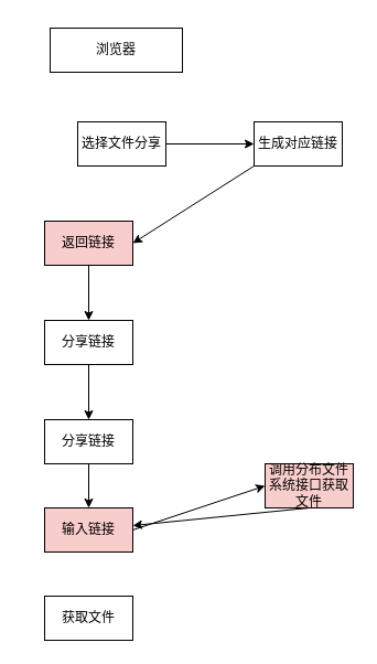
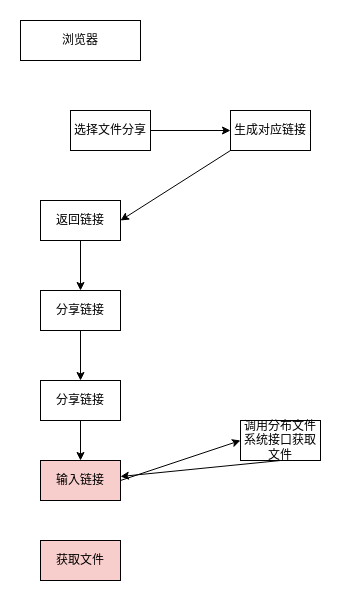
  <mxCell id="0" />
  <mxCell id="1" parent="0" />
- <mxCell id="2" value="浏览器" style="rounded=0;whiteSpace=wrap;html=1;" vertex="1" parent="1"><mxGeometry x="45" y="25" width="120" height="40" as="geometry" /></mxCell>
+ <mxCell id="2" value="浏览器" style="rounded=0;whiteSpace=wrap;html=1;" vertex="1" parent="1"><mxGeometry x="20" y="20" width="120" height="40" as="geometry" /></mxCell>
  <mxCell id="3" value="选择文件分享" style="rounded=0;whiteSpace=wrap;html=1;" vertex="1" parent="1"><mxGeometry x="70" y="110" width="80" height="40" as="geometry" /></mxCell>
  <mxCell id="4" value="" style="endArrow=classic;html=1;exitX=1;exitY=0.5;exitDx=0;exitDy=0;" edge="1" parent="1" source="3"><mxGeometry width="50" height="50" relative="1" as="geometry"><mxPoint x="180" y="200" as="sourcePoint" /><mxPoint x="230" y="130" as="targetPoint" /></mxGeometry></mxCell>
  <mxCell id="5" value="生成对应链接" style="rounded=0;whiteSpace=wrap;html=1;" vertex="1" parent="1"><mxGeometry x="230" y="110" width="80" height="40" as="geometry" /></mxCell>
  <mxCell id="6" value="" style="endArrow=classic;html=1;exitX=0;exitY=1;exitDx=0;exitDy=0;" edge="1" parent="1" source="5"><mxGeometry width="50" height="50" relative="1" as="geometry"><mxPoint x="180" y="190" as="sourcePoint" /><mxPoint x="120" y="220" as="targetPoint" /></mxGeometry></mxCell>
- <mxCell id="7" value="返回链接" style="rounded=0;whiteSpace=wrap;html=1;fillColor=#f8cecc;" vertex="1" parent="1"><mxGeometry x="40" y="200" width="80" height="40" as="geometry" /></mxCell>
+ <mxCell id="7" value="返回链接" style="rounded=0;whiteSpace=wrap;html=1;" vertex="1" parent="1"><mxGeometry x="40" y="200" width="80" height="40" as="geometry" /></mxCell>
  <mxCell id="8" value="" style="endArrow=classic;html=1;exitX=0.5;exitY=1;exitDx=0;exitDy=0;" edge="1" parent="1" source="7"><mxGeometry width="50" height="50" relative="1" as="geometry"><mxPoint x="180" y="240" as="sourcePoint" /><mxPoint x="80" y="290" as="targetPoint" /></mxGeometry></mxCell>
  <mxCell id="9" value="分享链接" style="rounded=0;whiteSpace=wrap;html=1;" vertex="1" parent="1"><mxGeometry x="40" y="290" width="80" height="40" as="geometry" /></mxCell>
  <mxCell id="10" value="分享链接" style="rounded=0;whiteSpace=wrap;html=1;" vertex="1" parent="1"><mxGeometry x="40" y="380" width="80" height="40" as="geometry" /></mxCell>
  <mxCell id="11" value="" style="endArrow=classic;html=1;exitX=0.5;exitY=1;exitDx=0;exitDy=0;entryX=0.5;entryY=0;entryDx=0;entryDy=0;" edge="1" parent="1" source="9" target="10"><mxGeometry width="50" height="50" relative="1" as="geometry"><mxPoint x="180" y="440" as="sourcePoint" /><mxPoint x="230" y="390" as="targetPoint" /></mxGeometry></mxCell>
  <mxCell id="12" value="输入链接" style="rounded=0;whiteSpace=wrap;html=1;fillColor=#f8cecc;" vertex="1" parent="1"><mxGeometry x="40" y="460" width="80" height="40" as="geometry" /></mxCell>
  <mxCell id="13" value="" style="endArrow=classic;html=1;exitX=0.5;exitY=1;exitDx=0;exitDy=0;entryX=0.5;entryY=0;entryDx=0;entryDy=0;" edge="1" parent="1" source="10" target="12"><mxGeometry width="50" height="50" relative="1" as="geometry"><mxPoint x="180" y="440" as="sourcePoint" /><mxPoint x="230" y="390" as="targetPoint" /></mxGeometry></mxCell>
  <mxCell id="14" value="" style="endArrow=classic;html=1;exitX=1;exitY=0.5;exitDx=0;exitDy=0;" edge="1" parent="1" source="12"><mxGeometry width="50" height="50" relative="1" as="geometry"><mxPoint x="180" y="440" as="sourcePoint" /><mxPoint x="240" y="440" as="targetPoint" /></mxGeometry></mxCell>
- <mxCell id="15" value="调用分布文件系统接口获取文件" style="rounded=0;whiteSpace=wrap;html=1;fillColor=#f8cecc;" vertex="1" parent="1"><mxGeometry x="240" y="420" width="80" height="40" as="geometry" /></mxCell>
+ <mxCell id="15" value="调用分布文件系统接口获取文件" style="rounded=0;whiteSpace=wrap;html=1;" vertex="1" parent="1"><mxGeometry x="240" y="420" width="80" height="40" as="geometry" /></mxCell>
  <mxCell id="16" value="" style="endArrow=classic;html=1;exitX=0.5;exitY=1;exitDx=0;exitDy=0;" edge="1" parent="1" source="15" target="12"><mxGeometry width="50" height="50" relative="1" as="geometry"><mxPoint x="210" y="550" as="sourcePoint" /><mxPoint x="260" y="500" as="targetPoint" /></mxGeometry></mxCell>
- <mxCell id="17" value="获取文件" style="rounded=0;whiteSpace=wrap;html=1;" vertex="1" parent="1"><mxGeometry x="40" y="540" width="80" height="40" as="geometry" /></mxCell>
+ <mxCell id="17" value="获取文件" style="rounded=0;whiteSpace=wrap;html=1;fillColor=#f8cecc;" vertex="1" parent="1"><mxGeometry x="40" y="540" width="80" height="40" as="geometry" /></mxCell>
